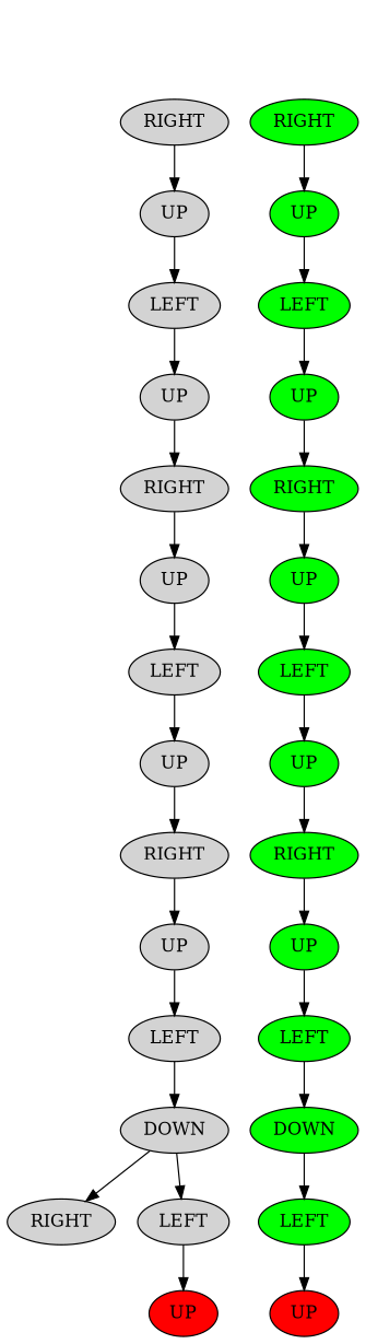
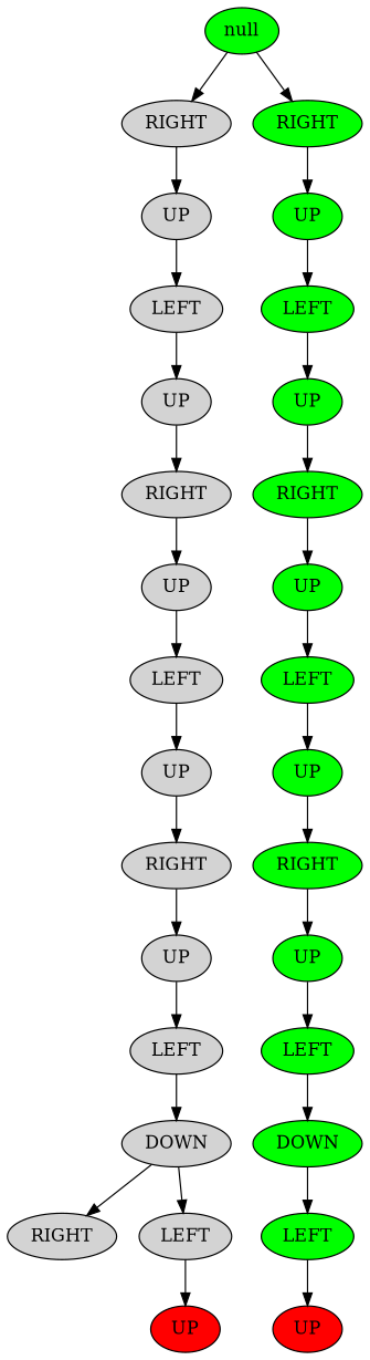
  digraph {
    node [style=filled]
+   n1 [fillcolor=green label=null]
    n2 [label=RIGHT]
    n3 [fillcolor=green label=RIGHT]
    n4 [label=UP]
    n5 [label=LEFT]
    n6 [label=UP]
    n7 [label=RIGHT]
    n8 [label=UP]
    n9 [label=LEFT]
    n10 [label=UP]
    n11 [label=RIGHT]
    n12 [label=UP]
    n13 [label=LEFT]
    n14 [label=DOWN]
    n15 [label=RIGHT]
    n16 [label=LEFT]
    n17 [fillcolor=red label=UP]
    n18 [fillcolor=green label=UP]
    n19 [fillcolor=green label=LEFT]
    n20 [fillcolor=green label=UP]
    n21 [fillcolor=green label=RIGHT]
    n22 [fillcolor=green label=UP]
    n23 [fillcolor=green label=LEFT]
    n24 [fillcolor=green label=UP]
    n25 [fillcolor=green label=RIGHT]
    n26 [fillcolor=green label=UP]
    n27 [fillcolor=green label=LEFT]
    n28 [fillcolor=green label=DOWN]
    n29 [fillcolor=green label=LEFT]
    n30 [fillcolor=red label=UP]
+   n1 -> n2
+   n1 -> n3
    n2 -> n4
    n3 -> n18
    n4 -> n5
    n5 -> n6
    n6 -> n7
    n7 -> n8
    n8 -> n9
    n9 -> n10
    n10 -> n11
    n11 -> n12
    n12 -> n13
    n13 -> n14
    n14 -> n15
    n14 -> n16
    n16 -> n17
    n18 -> n19
    n19 -> n20
    n20 -> n21
    n21 -> n22
    n22 -> n23
    n23 -> n24
    n24 -> n25
    n25 -> n26
    n26 -> n27
    n27 -> n28
    n28 -> n29
    n29 -> n30
  }
